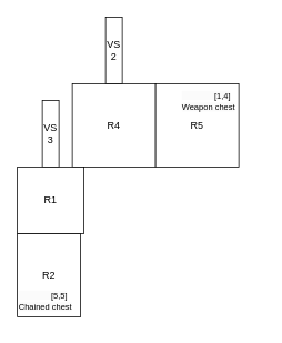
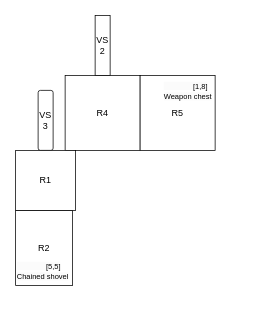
  <mxCell id="0" />
  <mxCell id="1" parent="0" />
  <mxCell id="2" value="R2" style="rounded=0;whiteSpace=wrap;html=1;points=[[0,0,0,0,0],[0,0.25,0,0,0],[0,0.5,0,0,0],[0,0.75,0,0,0],[0,1,0,0,0],[0.25,0,0,0,0],[0.25,1,0,0,0],[0.5,0,0,0,0],[0.5,1,0,0,0],[0.75,0,0,0,0],[0.75,1,0,0,0],[1,0,0,0,0],[1,0.25,0,0,0],[1,0.5,0,3,0],[1,0.75,0,0,0],[1,1,0,0,0]];" vertex="1" parent="1"><mxGeometry x="20" y="280" width="76" height="100" as="geometry" /></mxCell>
  <mxCell id="3" value="R4" style="whiteSpace=wrap;html=1;aspect=fixed;" vertex="1" parent="1"><mxGeometry x="86" y="100" width="100" height="100" as="geometry" /></mxCell>
  <mxCell id="4" value="R5" style="whiteSpace=wrap;html=1;aspect=fixed;" vertex="1" parent="1"><mxGeometry x="186" y="100" width="100" height="100" as="geometry" /></mxCell>
- <mxCell id="5" value="&lt;span style=&quot;color: rgb(0, 0, 0); font-family: Helvetica; font-size: 10px; font-style: normal; font-variant-ligatures: normal; font-variant-caps: normal; font-weight: 400; letter-spacing: normal; orphans: 2; text-align: center; text-indent: 0px; text-transform: none; widows: 2; word-spacing: 0px; -webkit-text-stroke-width: 0px; background-color: rgb(251, 251, 251); text-decoration-thickness: initial; text-decoration-style: initial; text-decoration-color: initial; float: none; display: inline !important;&quot;&gt;&amp;nbsp; &amp;nbsp; &amp;nbsp; &amp;nbsp; &amp;nbsp; &amp;nbsp; &amp;nbsp; [1,4]&lt;/span&gt;&lt;br style=&quot;border-color: var(--border-color); color: rgb(0, 0, 0); font-family: Helvetica; font-size: 10px; font-style: normal; font-variant-ligatures: normal; font-variant-caps: normal; font-weight: 400; letter-spacing: normal; orphans: 2; text-align: center; text-indent: 0px; text-transform: none; widows: 2; word-spacing: 0px; -webkit-text-stroke-width: 0px; background-color: rgb(251, 251, 251); text-decoration-thickness: initial; text-decoration-style: initial; text-decoration-color: initial;&quot;&gt;&lt;span style=&quot;color: rgb(0, 0, 0); font-family: Helvetica; font-size: 10px; font-style: normal; font-variant-ligatures: normal; font-variant-caps: normal; font-weight: 400; letter-spacing: normal; orphans: 2; text-align: center; text-indent: 0px; text-transform: none; widows: 2; word-spacing: 0px; -webkit-text-stroke-width: 0px; background-color: rgb(251, 251, 251); text-decoration-thickness: initial; text-decoration-style: initial; text-decoration-color: initial; float: none; display: inline !important;&quot;&gt;Weapon chest&lt;/span&gt;" style="text;whiteSpace=wrap;html=1;" vertex="1" parent="1"><mxGeometry x="216" y="100" width="100" height="50" as="geometry" /></mxCell>
+ <mxCell id="5" value="&lt;span style=&quot;color: rgb(0, 0, 0); font-family: Helvetica; font-size: 10px; font-style: normal; font-variant-ligatures: normal; font-variant-caps: normal; font-weight: 400; letter-spacing: normal; orphans: 2; text-align: center; text-indent: 0px; text-transform: none; widows: 2; word-spacing: 0px; -webkit-text-stroke-width: 0px; background-color: rgb(251, 251, 251); text-decoration-thickness: initial; text-decoration-style: initial; text-decoration-color: initial; float: none; display: inline !important;&quot;&gt;&amp;nbsp; &amp;nbsp; &amp;nbsp; &amp;nbsp; &amp;nbsp; &amp;nbsp; &amp;nbsp; [1,8]&lt;/span&gt;&lt;br style=&quot;border-color: var(--border-color); color: rgb(0, 0, 0); font-family: Helvetica; font-size: 10px; font-style: normal; font-variant-ligatures: normal; font-variant-caps: normal; font-weight: 400; letter-spacing: normal; orphans: 2; text-align: center; text-indent: 0px; text-transform: none; widows: 2; word-spacing: 0px; -webkit-text-stroke-width: 0px; background-color: rgb(251, 251, 251); text-decoration-thickness: initial; text-decoration-style: initial; text-decoration-color: initial;&quot;&gt;&lt;span style=&quot;color: rgb(0, 0, 0); font-family: Helvetica; font-size: 10px; font-style: normal; font-variant-ligatures: normal; font-variant-caps: normal; font-weight: 400; letter-spacing: normal; orphans: 2; text-align: center; text-indent: 0px; text-transform: none; widows: 2; word-spacing: 0px; -webkit-text-stroke-width: 0px; background-color: rgb(251, 251, 251); text-decoration-thickness: initial; text-decoration-style: initial; text-decoration-color: initial; float: none; display: inline !important;&quot;&gt;Weapon chest&lt;/span&gt;" style="text;whiteSpace=wrap;html=1;" vertex="1" parent="1"><mxGeometry x="216" y="100" width="100" height="50" as="geometry" /></mxCell>
  <mxCell id="6" value="VS&lt;br&gt;2" style="rounded=0;whiteSpace=wrap;html=1;" vertex="1" parent="1"><mxGeometry x="126" y="20" width="20" height="80" as="geometry" /></mxCell>
- <mxCell id="7" value="VS&lt;br&gt;3" style="rounded=0;whiteSpace=wrap;html=1;" vertex="1" parent="1"><mxGeometry x="50" y="120" width="20" height="80" as="geometry" /></mxCell>
- <mxCell id="8" value="&lt;span style=&quot;color: rgb(0, 0, 0); font-family: Helvetica; font-size: 10px; font-style: normal; font-variant-ligatures: normal; font-variant-caps: normal; font-weight: 400; letter-spacing: normal; orphans: 2; text-align: center; text-indent: 0px; text-transform: none; widows: 2; word-spacing: 0px; -webkit-text-stroke-width: 0px; background-color: rgb(251, 251, 251); text-decoration-thickness: initial; text-decoration-style: initial; text-decoration-color: initial; float: none; display: inline !important;&quot;&gt;&amp;nbsp; &amp;nbsp; &amp;nbsp; &amp;nbsp; &amp;nbsp; &amp;nbsp; &amp;nbsp; [5,5]&lt;/span&gt;&lt;br style=&quot;border-color: var(--border-color); color: rgb(0, 0, 0); font-family: Helvetica; font-size: 10px; font-style: normal; font-variant-ligatures: normal; font-variant-caps: normal; font-weight: 400; letter-spacing: normal; orphans: 2; text-align: center; text-indent: 0px; text-transform: none; widows: 2; word-spacing: 0px; -webkit-text-stroke-width: 0px; background-color: rgb(251, 251, 251); text-decoration-thickness: initial; text-decoration-style: initial; text-decoration-color: initial;&quot;&gt;&lt;span style=&quot;color: rgb(0, 0, 0); font-family: Helvetica; font-size: 10px; font-style: normal; font-variant-ligatures: normal; font-variant-caps: normal; font-weight: 400; letter-spacing: normal; orphans: 2; text-align: center; text-indent: 0px; text-transform: none; widows: 2; word-spacing: 0px; -webkit-text-stroke-width: 0px; background-color: rgb(251, 251, 251); text-decoration-thickness: initial; text-decoration-style: initial; text-decoration-color: initial; float: none; display: inline !important;&quot;&gt;Chained chest&lt;/span&gt;" style="text;whiteSpace=wrap;html=1;" vertex="1" parent="1"><mxGeometry x="20" y="340" width="100" height="50" as="geometry" /></mxCell>
+ <mxCell id="7" value="VS&lt;br&gt;3" style="whiteSpace=wrap;html=1;rounded=1;" vertex="1" parent="1"><mxGeometry x="50" y="120" width="20" height="80" as="geometry" /></mxCell>
+ <mxCell id="8" value="&lt;span style=&quot;color: rgb(0, 0, 0); font-family: Helvetica; font-size: 10px; font-style: normal; font-variant-ligatures: normal; font-variant-caps: normal; font-weight: 400; letter-spacing: normal; orphans: 2; text-align: center; text-indent: 0px; text-transform: none; widows: 2; word-spacing: 0px; -webkit-text-stroke-width: 0px; background-color: rgb(251, 251, 251); text-decoration-thickness: initial; text-decoration-style: initial; text-decoration-color: initial; float: none; display: inline !important;&quot;&gt;&amp;nbsp; &amp;nbsp; &amp;nbsp; &amp;nbsp; &amp;nbsp; &amp;nbsp; &amp;nbsp; [5,5]&lt;/span&gt;&lt;br style=&quot;border-color: var(--border-color); color: rgb(0, 0, 0); font-family: Helvetica; font-size: 10px; font-style: normal; font-variant-ligatures: normal; font-variant-caps: normal; font-weight: 400; letter-spacing: normal; orphans: 2; text-align: center; text-indent: 0px; text-transform: none; widows: 2; word-spacing: 0px; -webkit-text-stroke-width: 0px; background-color: rgb(251, 251, 251); text-decoration-thickness: initial; text-decoration-style: initial; text-decoration-color: initial;&quot;&gt;&lt;span style=&quot;color: rgb(0, 0, 0); font-family: Helvetica; font-size: 10px; font-style: normal; font-variant-ligatures: normal; font-variant-caps: normal; font-weight: 400; letter-spacing: normal; orphans: 2; text-align: center; text-indent: 0px; text-transform: none; widows: 2; word-spacing: 0px; -webkit-text-stroke-width: 0px; background-color: rgb(251, 251, 251); text-decoration-thickness: initial; text-decoration-style: initial; text-decoration-color: initial; float: none; display: inline !important;&quot;&gt;Chained shovel&lt;/span&gt;" style="text;whiteSpace=wrap;html=1;" vertex="1" parent="1"><mxGeometry x="20" y="340" width="100" height="50" as="geometry" /></mxCell>
  <mxCell id="9" value="R1" style="whiteSpace=wrap;html=1;aspect=fixed;" vertex="1" parent="1"><mxGeometry x="20" y="200" width="80" height="80" as="geometry" /></mxCell>
